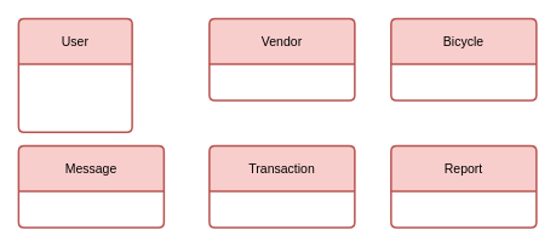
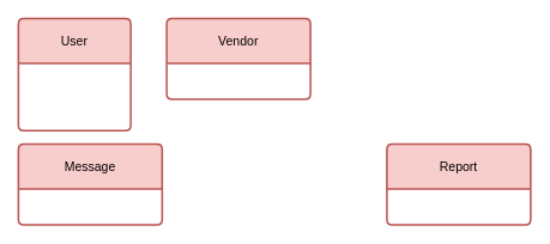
  <mxCell id="0" />
  <mxCell id="1" parent="0" />
  <mxCell id="2" value="User" style="swimlane;childLayout=stackLayout;horizontal=1;startSize=50;horizontalStack=0;rounded=1;fontSize=14;fontStyle=0;strokeWidth=2;resizeParent=0;resizeLast=1;shadow=0;dashed=0;align=center;arcSize=4;whiteSpace=wrap;html=1;fillColor=#f8cecc;strokeColor=#b85450;" vertex="1" parent="1"><mxGeometry x="20" y="20" width="125" height="125" as="geometry" /></mxCell>
- <mxCell id="3" value="Vendor" style="swimlane;childLayout=stackLayout;horizontal=1;startSize=50;horizontalStack=0;rounded=1;fontSize=14;fontStyle=0;strokeWidth=2;resizeParent=0;resizeLast=1;shadow=0;dashed=0;align=center;arcSize=4;whiteSpace=wrap;html=1;fillColor=#f8cecc;strokeColor=#b85450;" vertex="1" parent="1"><mxGeometry x="230" y="20" width="160" height="90" as="geometry"><mxRectangle x="320" y="190" width="80" height="50" as="alternateBounds" /></mxGeometry></mxCell>
- <mxCell id="4" value="Transaction" style="swimlane;childLayout=stackLayout;horizontal=1;startSize=50;horizontalStack=0;rounded=1;fontSize=14;fontStyle=0;strokeWidth=2;resizeParent=0;resizeLast=1;shadow=0;dashed=0;align=center;arcSize=4;whiteSpace=wrap;html=1;fillColor=#f8cecc;strokeColor=#b85450;" vertex="1" parent="1"><mxGeometry x="230" y="160" width="160" height="90" as="geometry" /></mxCell>
+ <mxCell id="3" value="Vendor" style="swimlane;childLayout=stackLayout;horizontal=1;startSize=50;horizontalStack=0;rounded=1;fontSize=14;fontStyle=0;strokeWidth=2;resizeParent=0;resizeLast=1;shadow=0;dashed=0;align=center;arcSize=4;whiteSpace=wrap;html=1;fillColor=#f8cecc;strokeColor=#b85450;" vertex="1" parent="1"><mxGeometry x="185" y="20" width="160" height="90" as="geometry"><mxRectangle x="320" y="190" width="80" height="50" as="alternateBounds" /></mxGeometry></mxCell>
  <mxCell id="5" value="Message" style="swimlane;childLayout=stackLayout;horizontal=1;startSize=50;horizontalStack=0;rounded=1;fontSize=14;fontStyle=0;strokeWidth=2;resizeParent=0;resizeLast=1;shadow=0;dashed=0;align=center;arcSize=4;whiteSpace=wrap;html=1;fillColor=#f8cecc;strokeColor=#b85450;" vertex="1" parent="1"><mxGeometry x="20" y="160" width="160" height="90" as="geometry" /></mxCell>
  <mxCell id="6" value="Report" style="swimlane;childLayout=stackLayout;horizontal=1;startSize=50;horizontalStack=0;rounded=1;fontSize=14;fontStyle=0;strokeWidth=2;resizeParent=0;resizeLast=1;shadow=0;dashed=0;align=center;arcSize=4;whiteSpace=wrap;html=1;fillColor=#f8cecc;strokeColor=#b85450;" vertex="1" parent="1"><mxGeometry x="430" y="160" width="160" height="90" as="geometry" /></mxCell>
- <mxCell id="7" value="Bicycle" style="swimlane;childLayout=stackLayout;horizontal=1;startSize=50;horizontalStack=0;rounded=1;fontSize=14;fontStyle=0;strokeWidth=2;resizeParent=0;resizeLast=1;shadow=0;dashed=0;align=center;arcSize=4;whiteSpace=wrap;html=1;fillColor=#f8cecc;strokeColor=#b85450;" vertex="1" parent="1"><mxGeometry x="430" y="20" width="160" height="90" as="geometry" /></mxCell>
